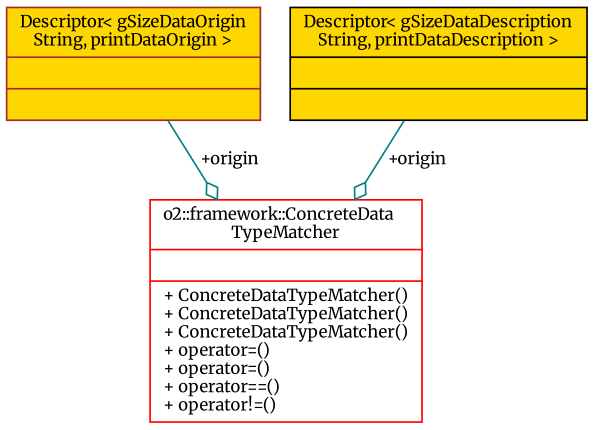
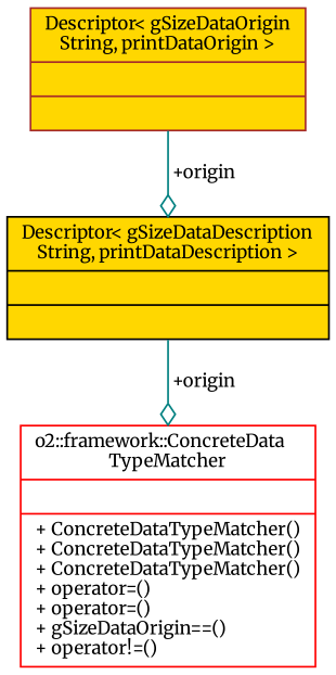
  digraph {
    fontname=Merriweather
    node [fillcolor=gold fontname=Merriweather fontsize=10 shape=record style=filled]
    edge [arrowhead=odiamond color=teal fontname=Merriweather fontsize=10 labelfontname=Helvetica labelfontsize=10 style=solid]
-   n1 [color=red fillcolor=white fontcolor=black height=0.2 label="{o2::framework::ConcreteData\lTypeMatcher\n||+ ConcreteDataTypeMatcher()\l+ ConcreteDataTypeMatcher()\l+ ConcreteDataTypeMatcher()\l+ operator=()\l+ operator=()\l+ operator==()\l+ operator!=()\l}" width=0.4]
+   n1 [color=red fillcolor=white fontcolor=black height=0.2 label="{o2::framework::ConcreteData\lTypeMatcher\n||+ ConcreteDataTypeMatcher()\l+ ConcreteDataTypeMatcher()\l+ ConcreteDataTypeMatcher()\l+ operator=()\l+ operator=()\l+ gSizeDataOrigin==()\l+ operator!=()\l}" width=0.4]
    n2 [color=brown height=0.2 label="{Descriptor\< gSizeDataOrigin\lString, printDataOrigin \>\n||}" width=0.4]
    n3 [color=black height=0.2 label="{Descriptor\< gSizeDataDescription\lString, printDataDescription \>\n||}" width=0.4]
-   n2 -> n1 [label=" +origin"]
+   n2 -> n3 [label=" +origin"]
    n3 -> n1 [label=" +origin"]
  }
